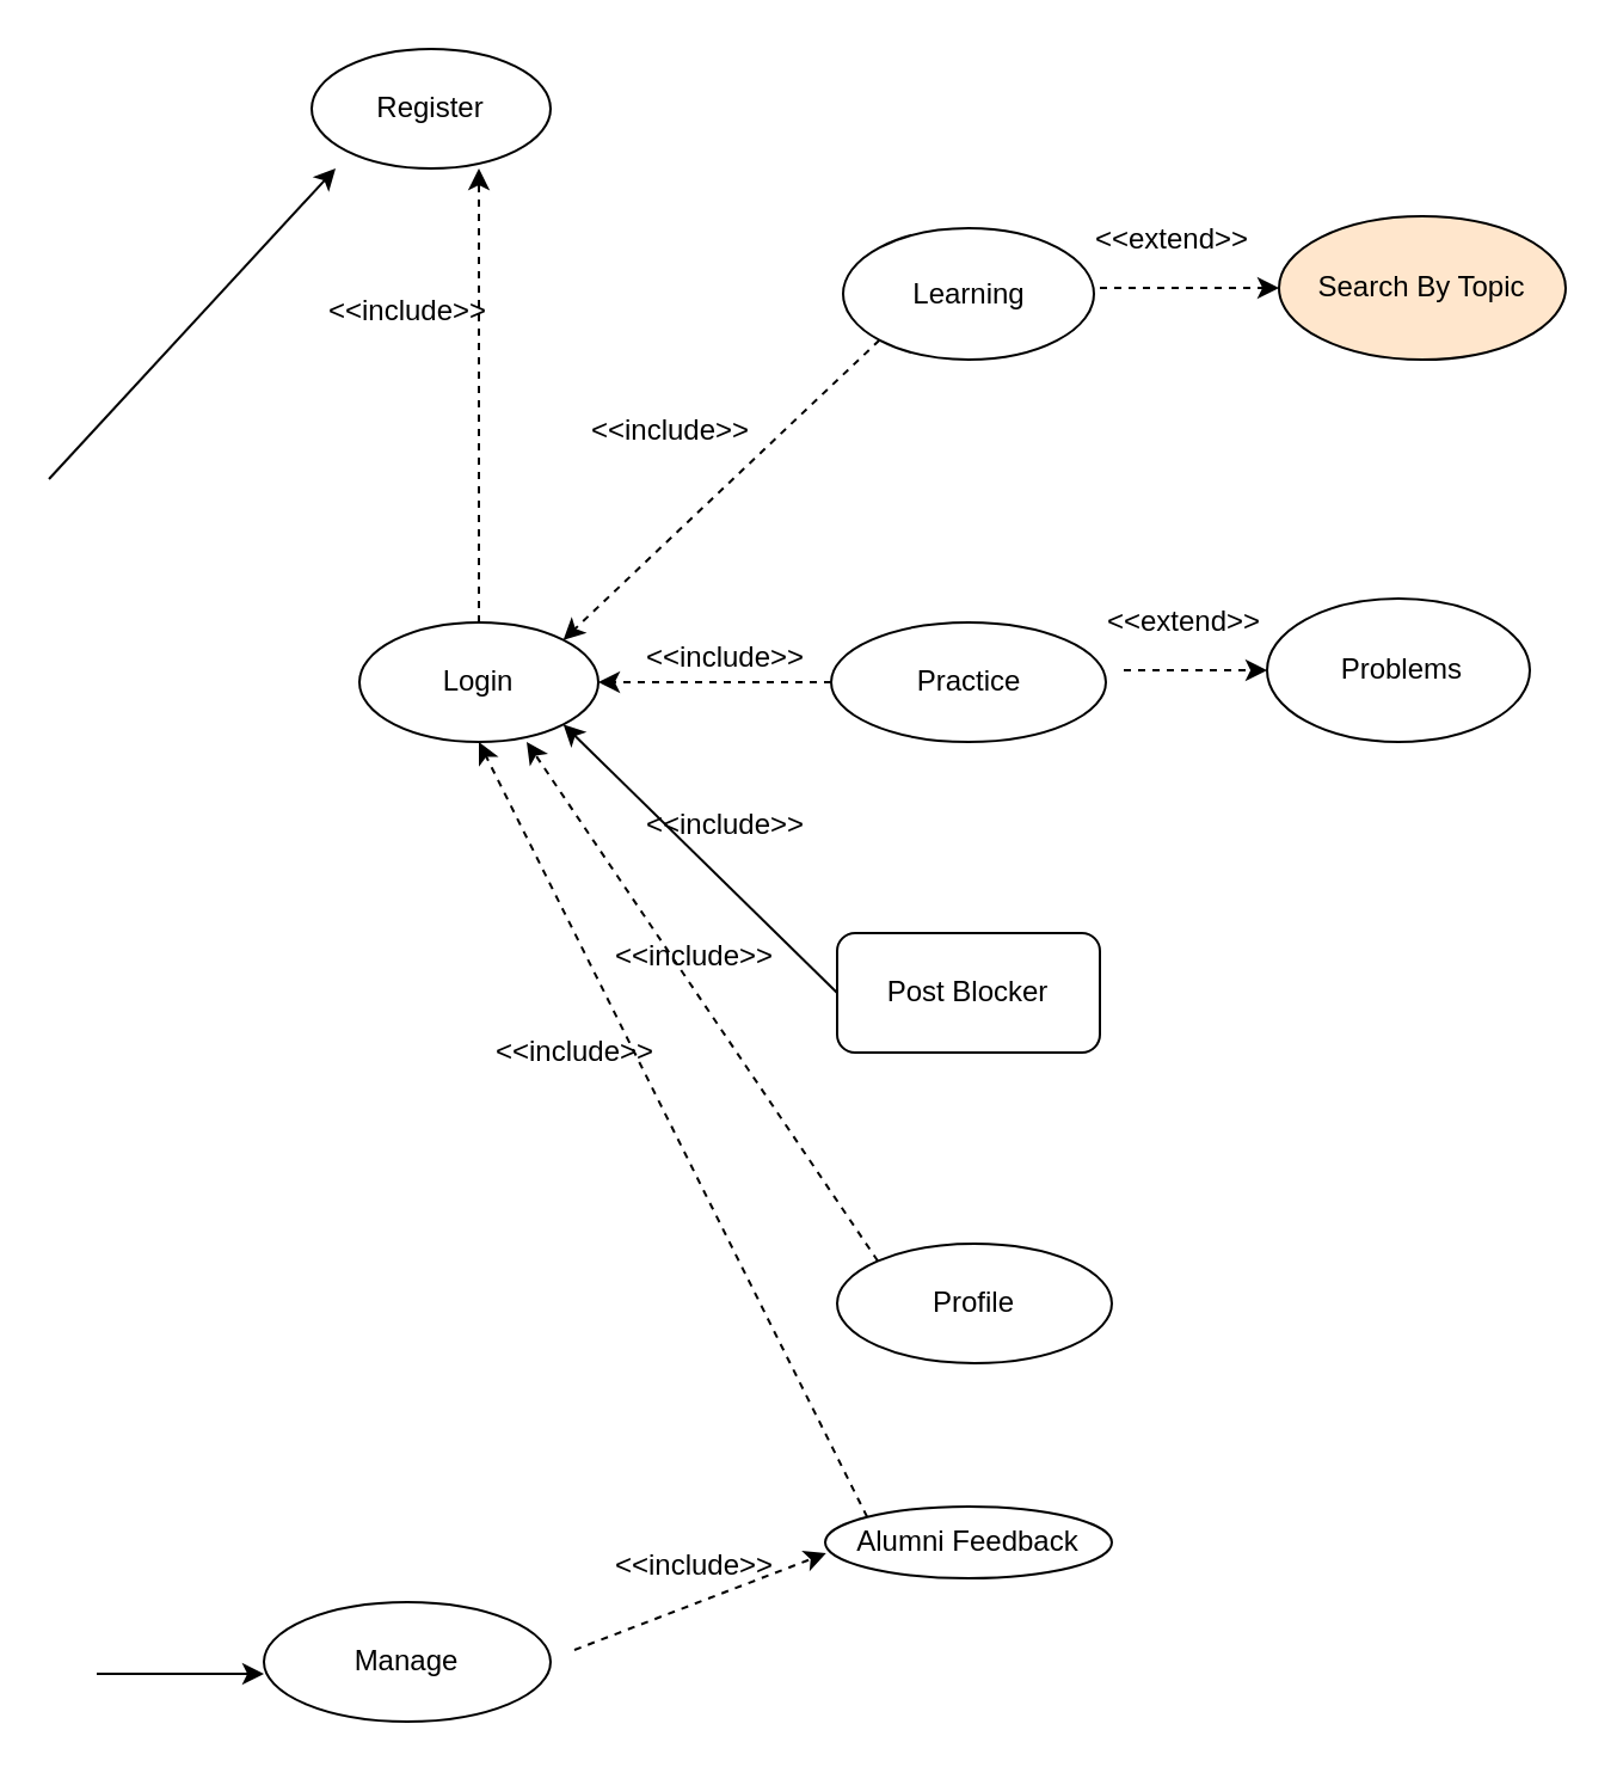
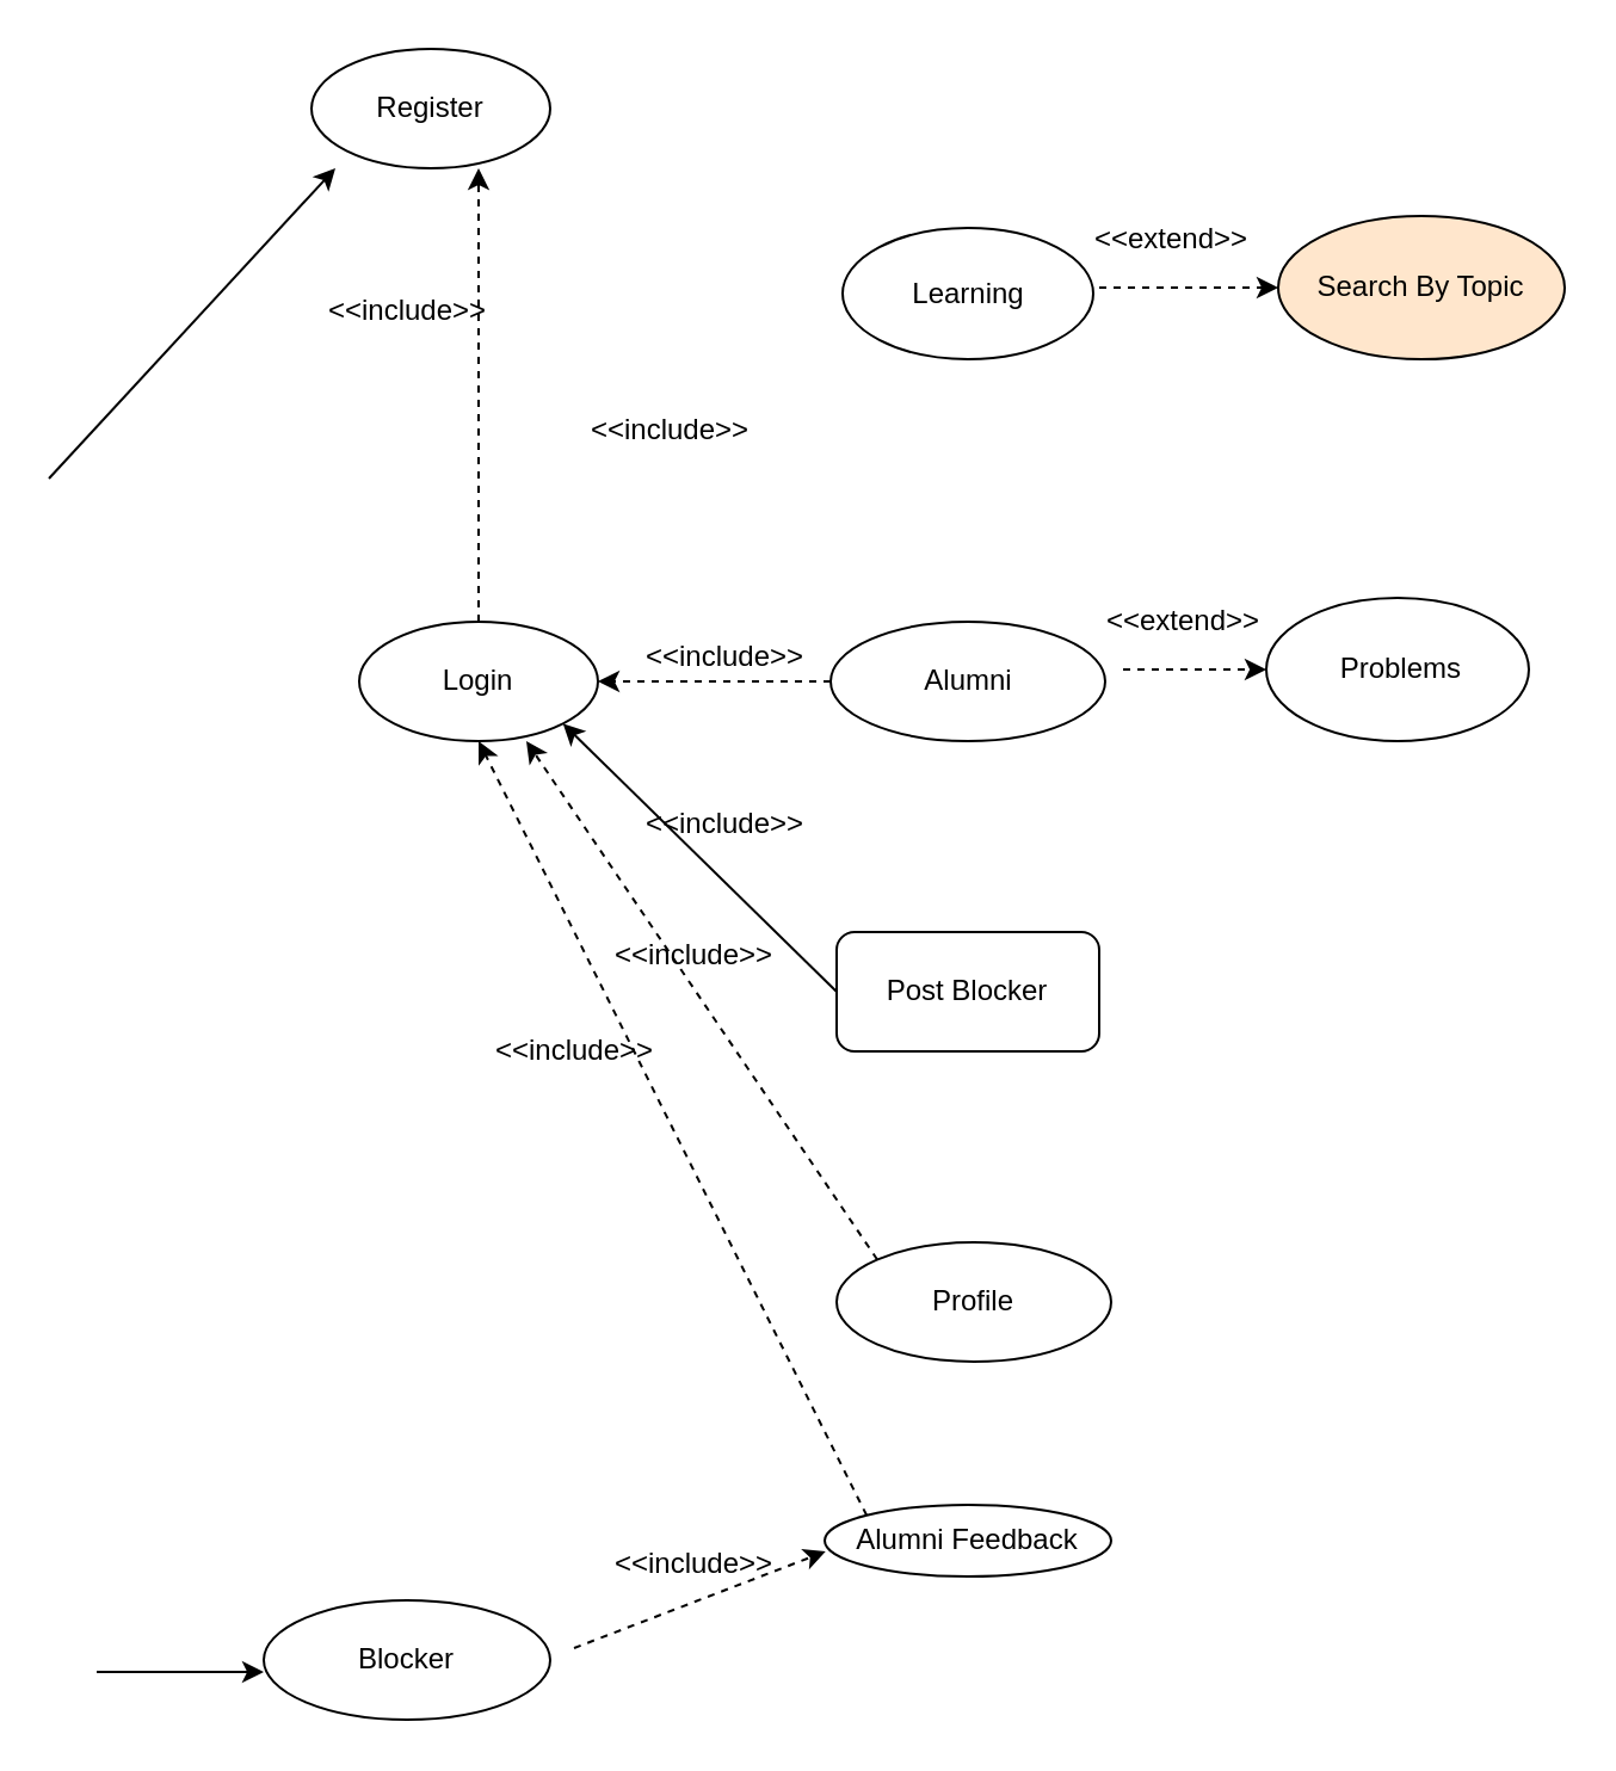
  <mxCell id="0" />
  <mxCell id="1" parent="0" />
  <mxCell id="2" value="Register" style="ellipse;whiteSpace=wrap;html=1;" parent="1" vertex="1"><mxGeometry x="130" y="20" width="100" height="50" as="geometry" /></mxCell>
  <mxCell id="3" value="" style="edgeStyle=orthogonalEdgeStyle;rounded=0;orthogonalLoop=1;jettySize=auto;html=1;dashed=1;" parent="1" source="4" edge="1"><mxGeometry relative="1" as="geometry"><mxPoint x="200" y="70" as="targetPoint" /><Array as="points"><mxPoint x="200" y="80" /><mxPoint x="200" y="80" /></Array></mxGeometry></mxCell>
  <mxCell id="4" value="Login" style="ellipse;whiteSpace=wrap;html=1;" parent="1" vertex="1"><mxGeometry x="150" y="260" width="100" height="50" as="geometry" /></mxCell>
  <mxCell id="5" value="" style="endArrow=classic;html=1;" parent="1" edge="1"><mxGeometry width="50" height="50" relative="1" as="geometry"><mxPoint x="20" y="200" as="sourcePoint" /><mxPoint x="140" y="70" as="targetPoint" /><Array as="points" /></mxGeometry></mxCell>
  <mxCell id="6" value="Learning" style="ellipse;whiteSpace=wrap;html=1;" parent="1" vertex="1"><mxGeometry x="352.5" y="95" width="105" height="55" as="geometry" /></mxCell>
  <mxCell id="7" value="Search By Topic" style="ellipse;whiteSpace=wrap;html=1;fillColor=#ffe6cc;" parent="1" vertex="1"><mxGeometry x="535" y="90" width="120" height="60" as="geometry" /></mxCell>
  <mxCell id="8" value="&amp;lt;&amp;lt;include&amp;gt;&amp;gt;" style="text;html=1;align=center;verticalAlign=middle;resizable=0;points=[];autosize=1;strokeColor=none;" parent="1" vertex="1"><mxGeometry x="130" y="120" width="80" height="20" as="geometry" /></mxCell>
  <mxCell id="9" value="" style="endArrow=classic;html=1;dashed=1;entryX=0;entryY=0.5;entryDx=0;entryDy=0;" parent="1" edge="1" target="7"><mxGeometry width="50" height="50" relative="1" as="geometry"><mxPoint x="460" y="120" as="sourcePoint" /><mxPoint x="530" y="50" as="targetPoint" /></mxGeometry></mxCell>
  <mxCell id="10" value="&amp;lt;&amp;lt;extend&amp;gt;&amp;gt;" style="text;html=1;align=center;verticalAlign=middle;resizable=0;points=[];autosize=1;strokeColor=none;" parent="1" vertex="1"><mxGeometry x="450" y="90" width="80" height="20" as="geometry" /></mxCell>
- <mxCell id="11" value="" style="endArrow=classic;html=1;dashed=1;exitX=0;exitY=1;exitDx=0;exitDy=0;entryX=1;entryY=0;entryDx=0;entryDy=0;" parent="1" source="6" edge="1" target="4"><mxGeometry width="50" height="50" relative="1" as="geometry"><mxPoint x="180.04" y="403.02" as="sourcePoint" /><mxPoint x="320" y="240" as="targetPoint" /><Array as="points" /></mxGeometry></mxCell>
  <mxCell id="12" value="" style="endArrow=classic;html=1;dashed=1;entryX=1;entryY=0.5;entryDx=0;entryDy=0;exitX=0;exitY=0.5;exitDx=0;exitDy=0;" parent="1" source="13" edge="1" target="4"><mxGeometry width="50" height="50" relative="1" as="geometry"><mxPoint x="320" y="260" as="sourcePoint" /><mxPoint x="340" y="284.5" as="targetPoint" /></mxGeometry></mxCell>
- <mxCell id="13" value="Practice" style="ellipse;whiteSpace=wrap;html=1;" parent="1" vertex="1"><mxGeometry x="347.5" y="260" width="115" height="50" as="geometry" /></mxCell>
+ <mxCell id="13" value="Alumni" style="ellipse;whiteSpace=wrap;html=1;" parent="1" vertex="1"><mxGeometry x="347.5" y="260" width="115" height="50" as="geometry" /></mxCell>
  <mxCell id="14" value="&amp;nbsp;Problems" style="ellipse;whiteSpace=wrap;html=1;" parent="1" vertex="1"><mxGeometry x="530" y="250" width="110" height="60" as="geometry" /></mxCell>
  <mxCell id="15" value="Post Blocker" style="whiteSpace=wrap;html=1;rounded=1;" parent="1" vertex="1"><mxGeometry x="350" y="390" width="110" height="50" as="geometry" /></mxCell>
  <mxCell id="16" value="" style="endArrow=classic;html=1;dashed=0;entryX=1;entryY=1;entryDx=0;entryDy=0;exitX=0;exitY=0.5;exitDx=0;exitDy=0;" parent="1" edge="1" target="4" source="15"><mxGeometry width="50" height="50" relative="1" as="geometry"><mxPoint x="340" y="330" as="sourcePoint" /><mxPoint x="330" y="420" as="targetPoint" /><Array as="points" /></mxGeometry></mxCell>
  <mxCell id="17" value="" style="endArrow=classic;html=1;dashed=1;" parent="1" edge="1"><mxGeometry width="50" height="50" relative="1" as="geometry"><mxPoint x="470" y="280" as="sourcePoint" /><mxPoint x="530" y="280" as="targetPoint" /></mxGeometry></mxCell>
  <mxCell id="18" value="&amp;nbsp;Profile&amp;nbsp;" style="ellipse;whiteSpace=wrap;html=1;" parent="1" vertex="1"><mxGeometry x="350" y="520" width="115" height="50" as="geometry" /></mxCell>
  <mxCell id="19" value="" style="endArrow=classic;html=1;dashed=1;exitX=0;exitY=0;exitDx=0;exitDy=0;" parent="1" source="18" edge="1"><mxGeometry width="50" height="50" relative="1" as="geometry"><mxPoint x="190" y="430.02" as="sourcePoint" /><mxPoint x="220" y="310" as="targetPoint" /><Array as="points" /></mxGeometry></mxCell>
  <mxCell id="20" value="Alumni Feedback" style="ellipse;whiteSpace=wrap;html=1;" parent="1" vertex="1"><mxGeometry x="345" y="630" width="120" height="30" as="geometry" /></mxCell>
- <mxCell id="21" value="Manage" style="ellipse;whiteSpace=wrap;html=1;" parent="1" vertex="1"><mxGeometry x="110" y="670" width="120" height="50" as="geometry" /></mxCell>
+ <mxCell id="21" value="Blocker" style="ellipse;whiteSpace=wrap;html=1;" parent="1" vertex="1"><mxGeometry x="110" y="670" width="120" height="50" as="geometry" /></mxCell>
  <mxCell id="22" value="" style="endArrow=classic;html=1;dashed=1;entryX=0.003;entryY=0.652;entryDx=0;entryDy=0;entryPerimeter=0;" parent="1" edge="1" target="20"><mxGeometry width="50" height="50" relative="1" as="geometry"><mxPoint x="240" y="690" as="sourcePoint" /><mxPoint x="320" y="670" as="targetPoint" /></mxGeometry></mxCell>
  <mxCell id="23" value="" style="endArrow=classic;html=1;" parent="1" edge="1"><mxGeometry width="50" height="50" relative="1" as="geometry"><mxPoint x="40" y="700" as="sourcePoint" /><mxPoint x="110" y="700" as="targetPoint" /><Array as="points" /></mxGeometry></mxCell>
  <mxCell id="24" value="" style="endArrow=classic;html=1;dashed=1;exitX=0;exitY=0;exitDx=0;exitDy=0;entryX=0.5;entryY=1;entryDx=0;entryDy=0;" parent="1" source="20" edge="1" target="4"><mxGeometry width="50" height="50" relative="1" as="geometry"><mxPoint x="380" y="610" as="sourcePoint" /><mxPoint x="190" y="320" as="targetPoint" /><Array as="points" /></mxGeometry></mxCell>
  <mxCell id="25" value="&amp;lt;&amp;lt;extend&amp;gt;&amp;gt;" style="text;html=1;align=center;verticalAlign=middle;resizable=0;points=[];autosize=1;strokeColor=none;" parent="1" vertex="1"><mxGeometry x="455" y="250" width="80" height="20" as="geometry" /></mxCell>
  <mxCell id="26" value="&lt;span style=&quot;color: rgba(0 , 0 , 0 , 0) ; font-family: monospace ; font-size: 0px&quot;&gt;%3CmxGraphModel%3E%3Croot%3E%3CmxCell%20id%3D%220%22%2F%3E%3CmxCell%20id%3D%221%22%20parent%3D%220%22%2F%3E%3CmxCell%20id%3D%222%22%20value%3D%22%26amp%3Blt%3B%26amp%3Blt%3Binclude%26amp%3Bgt%3B%26amp%3Bgt%3B%22%20style%3D%22text%3Bhtml%3D1%3Balign%3Dcenter%3BverticalAlign%3Dmiddle%3Bresizable%3D0%3Bpoints%3D%5B%5D%3Bautosize%3D1%3BstrokeColor%3Dnone%3B%22%20vertex%3D%221%22%20parent%3D%221%22%3E%3CmxGeometry%20x%3D%22380%22%20y%3D%2270%22%20width%3D%2280%22%20height%3D%2220%22%20as%3D%22geometry%22%2F%3E%3C%2FmxCell%3E%3C%2Froot%3E%3C%2FmxGraphModel%3E&lt;/span&gt;" style="text;html=1;align=center;verticalAlign=middle;resizable=0;points=[];autosize=1;strokeColor=none;" parent="1" vertex="1"><mxGeometry x="250" y="680" width="20" height="20" as="geometry" /></mxCell>
  <mxCell id="27" value="&amp;lt;&amp;lt;include&amp;gt;&amp;gt;" style="text;html=1;align=center;verticalAlign=middle;resizable=0;points=[];autosize=1;strokeColor=none;" parent="1" vertex="1"><mxGeometry x="250" y="645" width="80" height="20" as="geometry" /></mxCell>
  <mxCell id="28" value="&amp;lt;&amp;lt;include&amp;gt;&amp;gt;" style="text;html=1;align=center;verticalAlign=middle;resizable=0;points=[];autosize=1;strokeColor=none;" vertex="1" parent="1"><mxGeometry x="240" y="170" width="80" height="20" as="geometry" /></mxCell>
  <mxCell id="29" value="&amp;lt;&amp;lt;include&amp;gt;&amp;gt;" style="text;html=1;align=center;verticalAlign=middle;resizable=0;points=[];autosize=1;strokeColor=none;" vertex="1" parent="1"><mxGeometry x="262.5" y="265" width="80" height="20" as="geometry" /></mxCell>
  <mxCell id="30" value="&amp;lt;&amp;lt;include&amp;gt;&amp;gt;" style="text;html=1;align=center;verticalAlign=middle;resizable=0;points=[];autosize=1;strokeColor=none;" vertex="1" parent="1"><mxGeometry x="200" y="430" width="80" height="20" as="geometry" /></mxCell>
  <mxCell id="31" value="&amp;lt;&amp;lt;include&amp;gt;&amp;gt;" style="text;html=1;align=center;verticalAlign=middle;resizable=0;points=[];autosize=1;strokeColor=none;" vertex="1" parent="1"><mxGeometry x="250" y="390" width="80" height="20" as="geometry" /></mxCell>
  <mxCell id="32" value="&amp;lt;&amp;lt;include&amp;gt;&amp;gt;" style="text;html=1;align=center;verticalAlign=middle;resizable=0;points=[];autosize=1;strokeColor=none;" vertex="1" parent="1"><mxGeometry x="262.5" y="335" width="80" height="20" as="geometry" /></mxCell>
